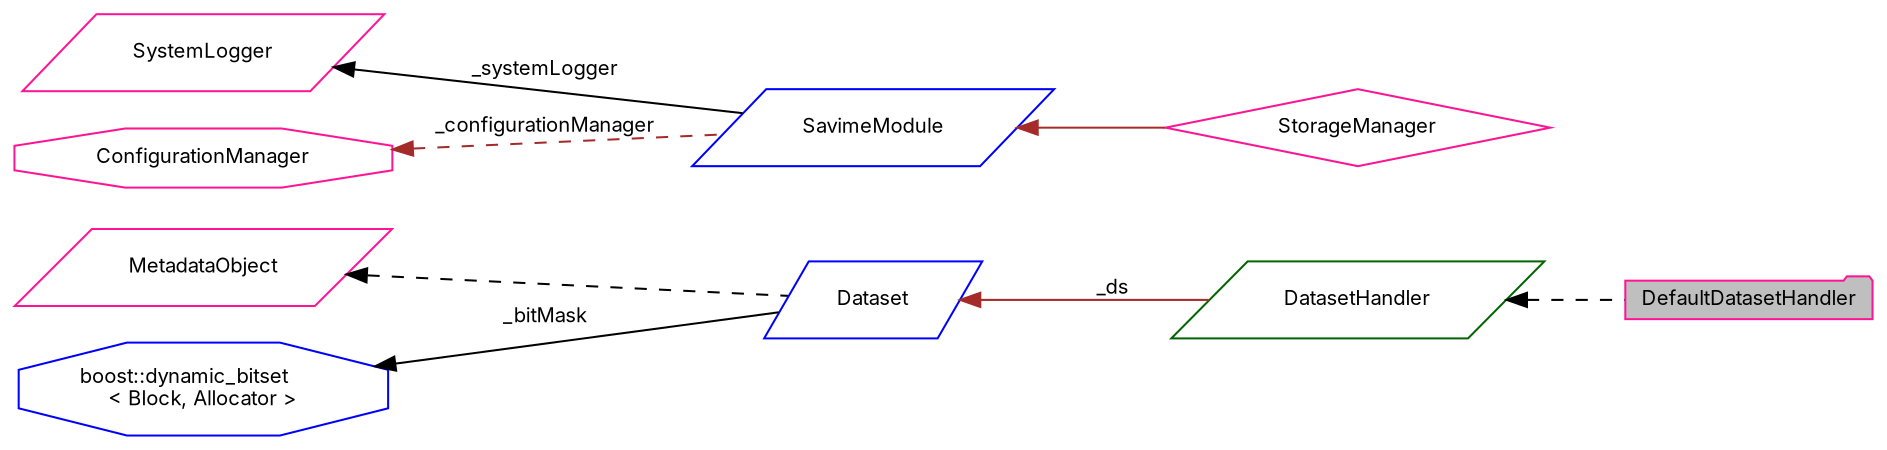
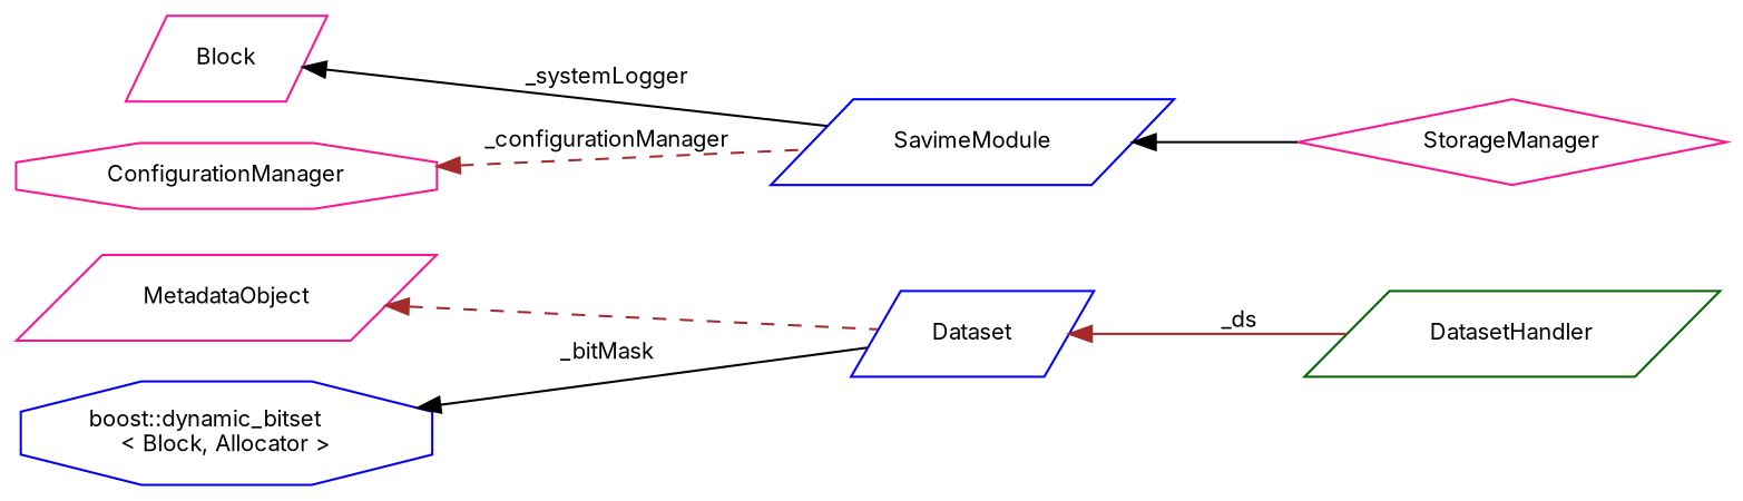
  digraph {
    fontname=Inter
    rankdir=LR
    node [color=deeppink fillcolor=white fontname=Inter fontsize=10 shape=parallelogram style=filled]
    edge [color=black dir=back fontname=Inter fontsize=10 labelfontname=Helvetica labelfontsize=10 style=solid]
-   n1 [fillcolor=grey75 fontcolor=black height=0.2 label=DefaultDatasetHandler shape=folder width=0.4]
    n2 [color=darkgreen height=0.2 label=DatasetHandler width=0.4]
    n3 [color=blue height=0.2 label=Dataset width=0.4]
    n4 [height=0.2 label=MetadataObject width=0.4]
    n5 [color=blue height=0.2 label="boost::dynamic_bitset\l\< Block, Allocator \>" shape=octagon width=0.4]
    n6 [height=0.2 label=StorageManager shape=diamond width=0.4]
    n7 [color=blue height=0.2 label=SavimeModule width=0.4]
-   n8 [height=0.2 label=SystemLogger width=0.4]
+   n8 [height=0.2 label=Block width=0.4]
    n9 [height=0.2 label=ConfigurationManager shape=octagon width=0.4]
-   n2 -> n1 [style=dashed]
    n3 -> n2 [color=brown label=" _ds"]
-   n4 -> n3 [style=dashed]
+   n4 -> n3 [color=brown style=dashed]
    n5 -> n3 [label=" _bitMask"]
-   n7 -> n6 [color=brown]
+   n7 -> n6
    n8 -> n7 [label=" _systemLogger"]
    n9 -> n7 [color=brown label=" _configurationManager" style=dashed]
  }
